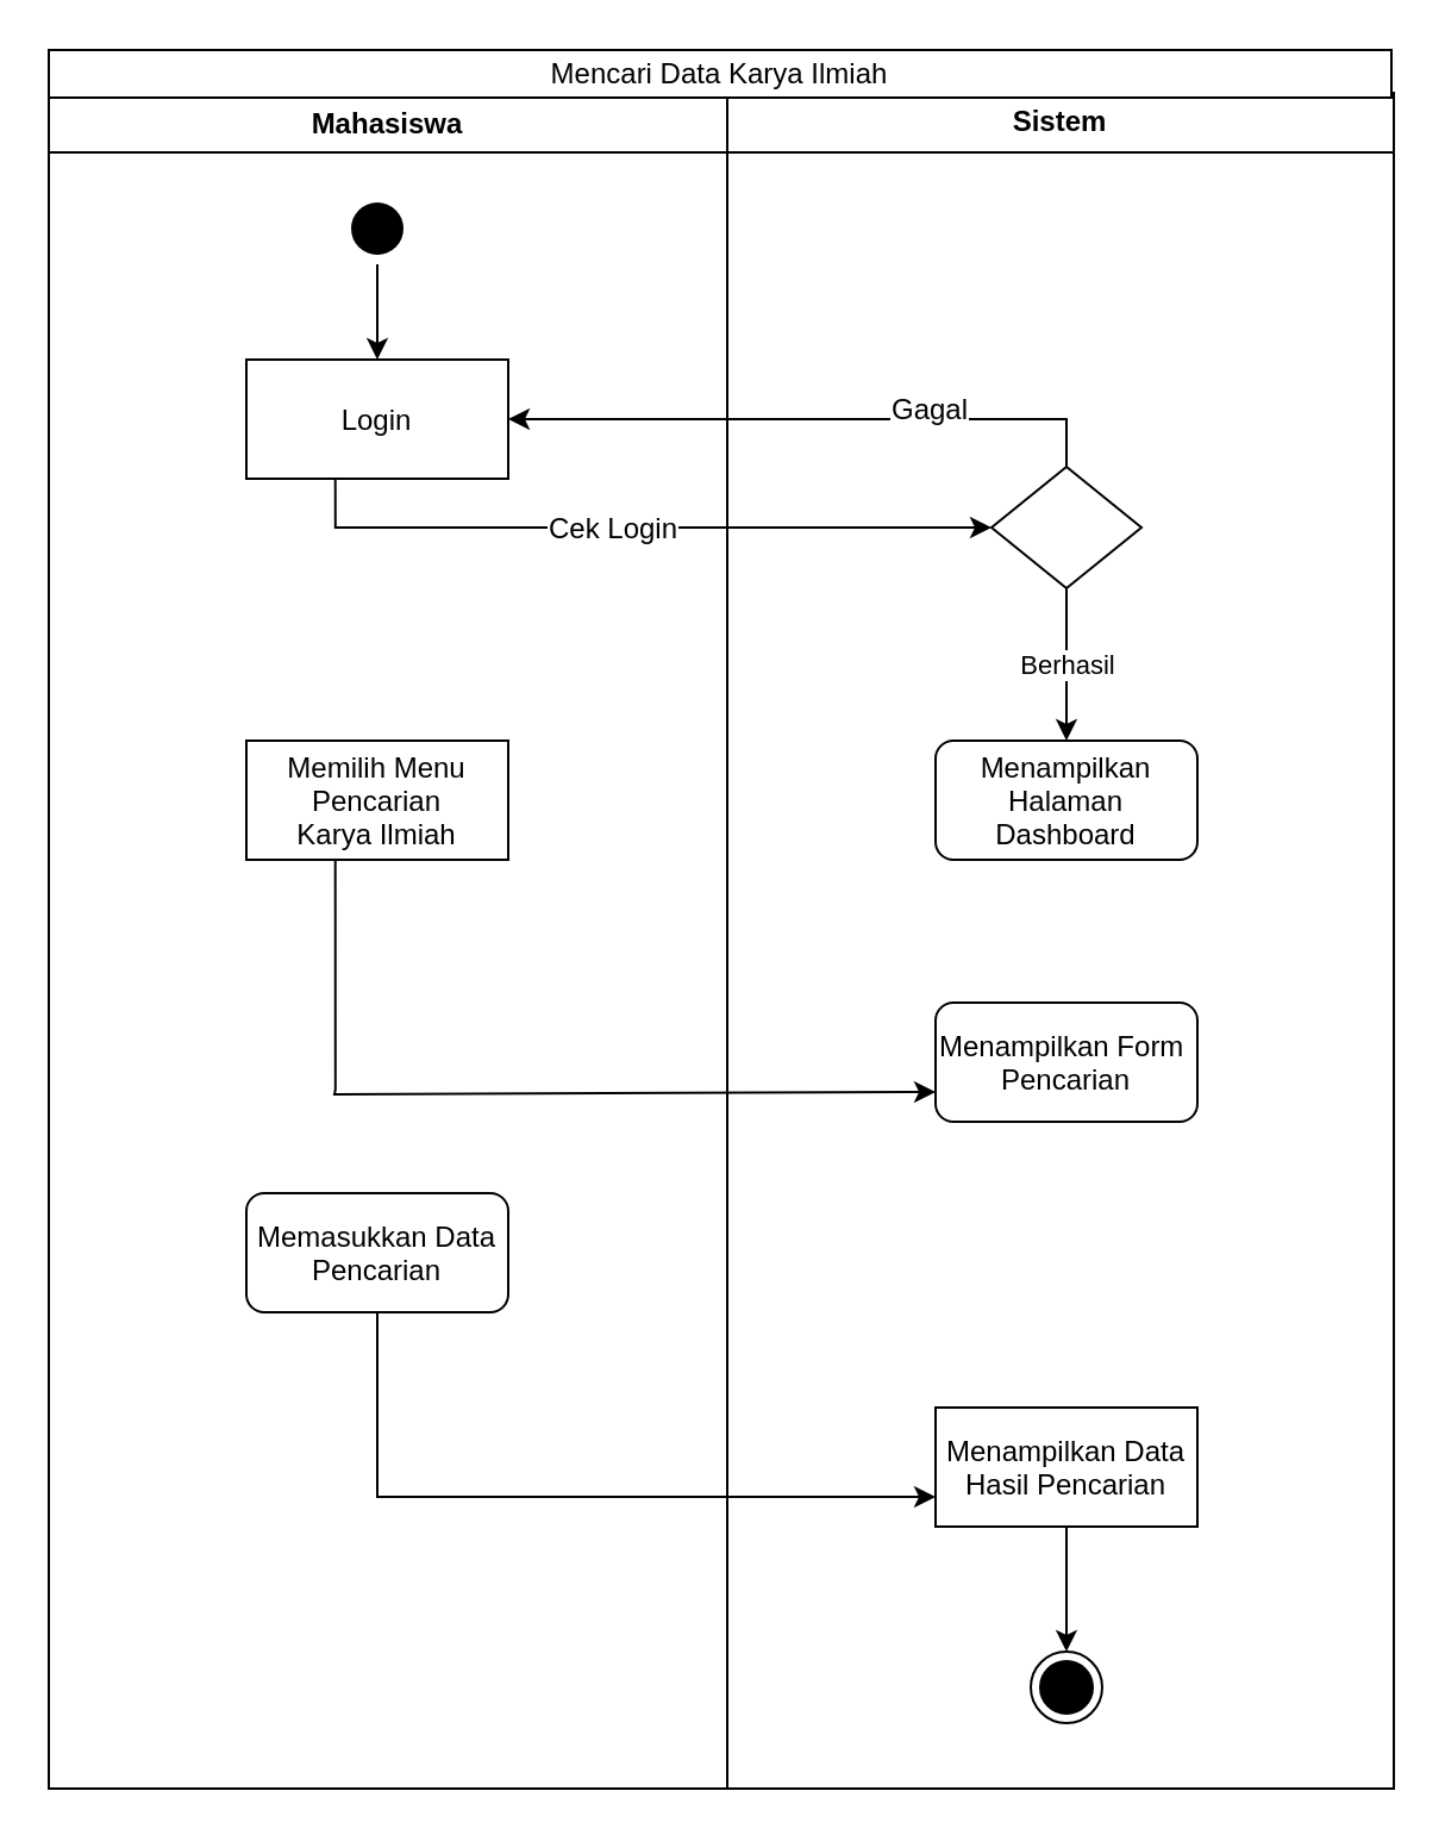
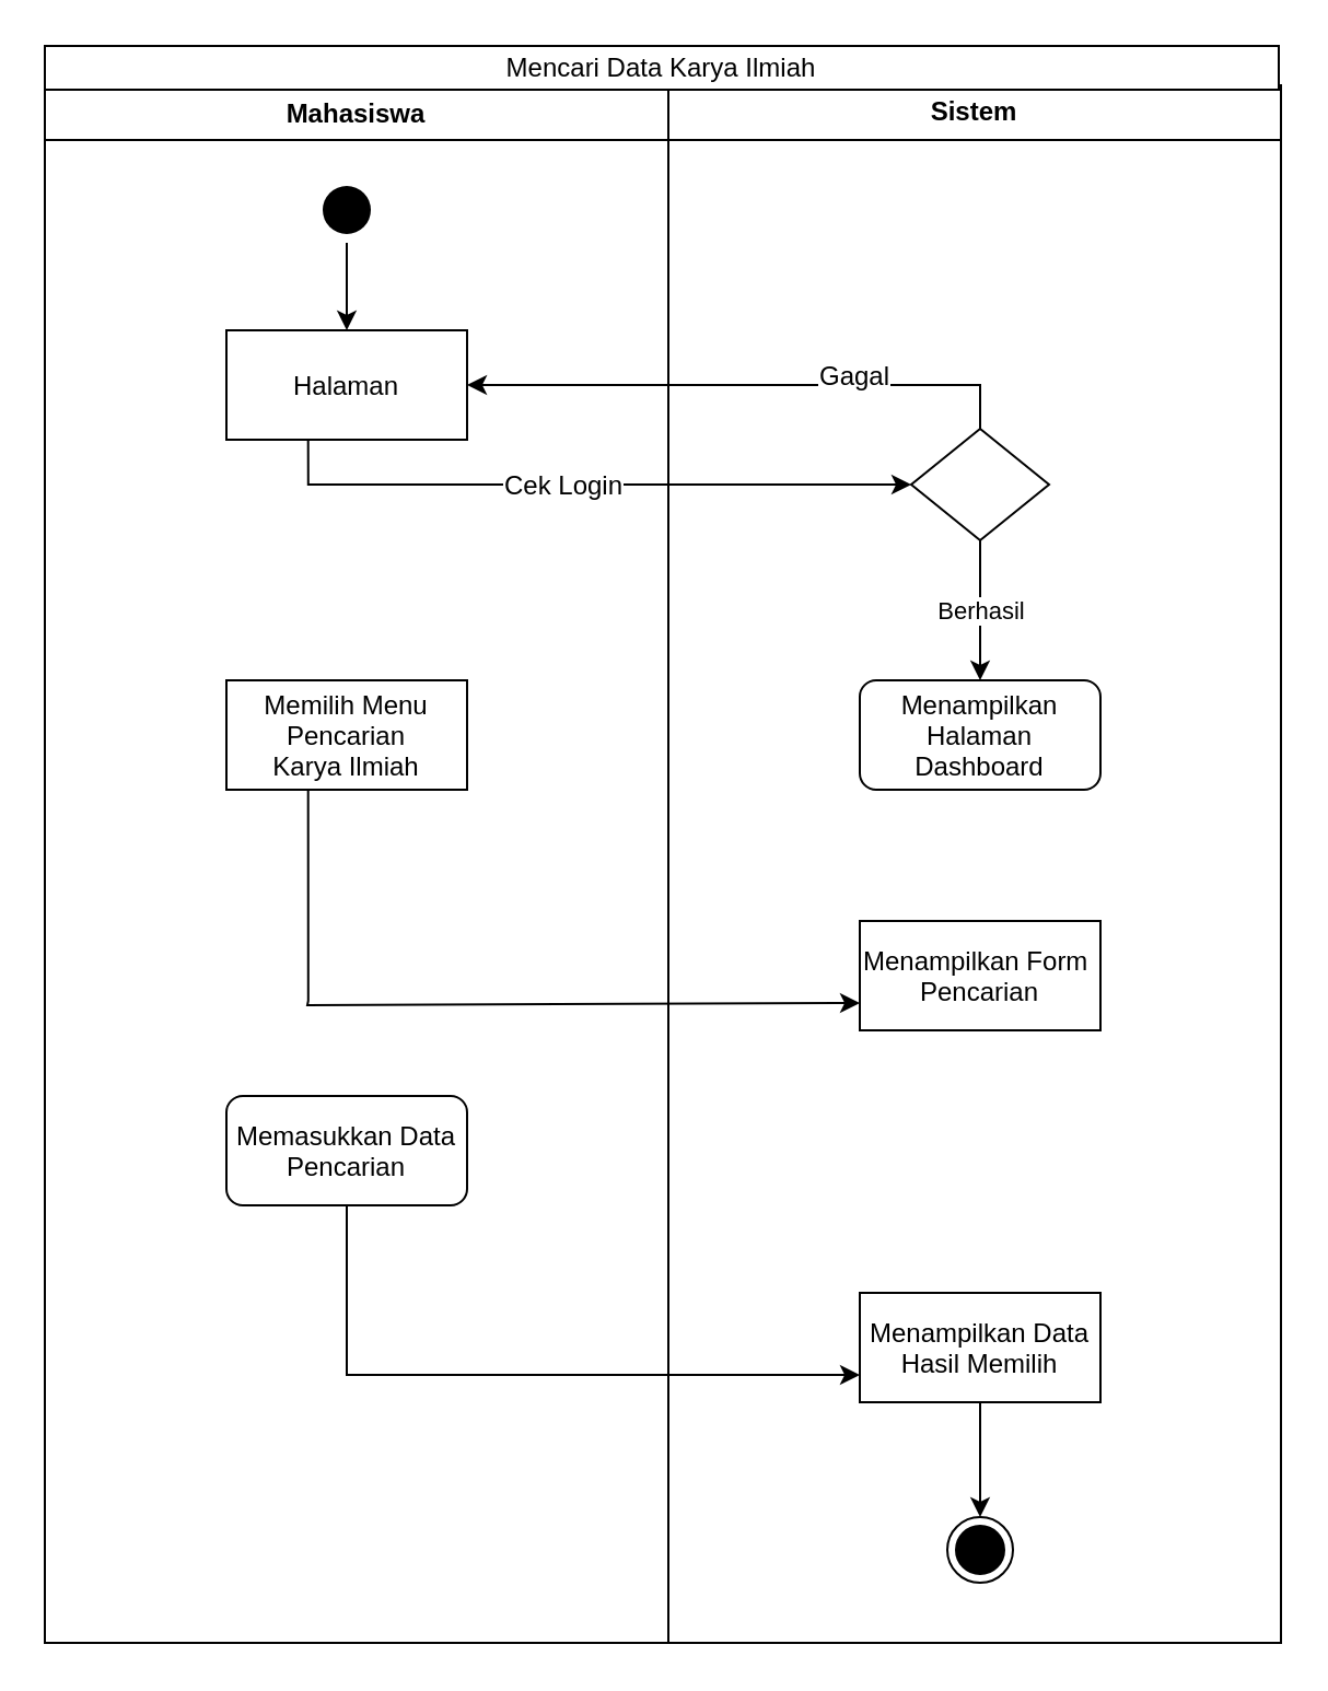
  <mxCell id="0" />
  <mxCell id="1" parent="0" />
  <mxCell id="2" value="Mahasiswa" style="swimlane;whiteSpace=wrap" parent="1" vertex="1"><mxGeometry x="20" y="40.5" width="285" height="710" as="geometry" /></mxCell>
  <mxCell id="3" style="edgeStyle=orthogonalEdgeStyle;rounded=0;orthogonalLoop=1;jettySize=auto;html=1;" edge="1" parent="2" source="4" target="5"><mxGeometry relative="1" as="geometry" /></mxCell>
  <mxCell id="4" value="" style="ellipse;shape=startState;fillColor=#000000;strokeColor=none;" parent="2" vertex="1"><mxGeometry x="123" y="40" width="30" height="30" as="geometry" /></mxCell>
- <mxCell id="5" value="Login" style="" parent="2" vertex="1"><mxGeometry x="83" y="110" width="110" height="50" as="geometry" /></mxCell>
+ <mxCell id="5" value="Halaman" style="" parent="2" vertex="1"><mxGeometry x="83" y="110" width="110" height="50" as="geometry" /></mxCell>
  <mxCell id="6" value="Memilih Menu&#10;Pencarian &#10;Karya Ilmiah" style="" vertex="1" parent="2"><mxGeometry x="83" y="270" width="110" height="50" as="geometry" /></mxCell>
  <mxCell id="7" value="Memasukkan Data &#10;Pencarian" style="rounded=1;" vertex="1" parent="2"><mxGeometry x="83" y="460" width="110" height="50" as="geometry" /></mxCell>
  <mxCell id="8" value="Sistem" style="swimlane;whiteSpace=wrap;startSize=25;" parent="1" vertex="1"><mxGeometry x="305" y="38.5" width="280" height="712" as="geometry" /></mxCell>
  <mxCell id="9" value="Berhasil" style="edgeStyle=orthogonalEdgeStyle;rounded=0;orthogonalLoop=1;jettySize=auto;html=1;entryX=0.5;entryY=0;entryDx=0;entryDy=0;" edge="1" parent="8" source="10" target="11"><mxGeometry relative="1" as="geometry" /></mxCell>
  <mxCell id="10" value="" style="rhombus;" parent="8" vertex="1"><mxGeometry x="111" y="157" width="63" height="51" as="geometry" /></mxCell>
  <mxCell id="11" value="Menampilkan &#10;Halaman &#10;Dashboard" style="rounded=1;" parent="8" vertex="1"><mxGeometry x="87.5" y="272" width="110" height="50" as="geometry" /></mxCell>
- <mxCell id="12" value="Menampilkan Form &#10;Pencarian" style="rounded=1;" vertex="1" parent="8"><mxGeometry x="87.5" y="382" width="110" height="50" as="geometry" /></mxCell>
+ <mxCell id="12" value="Menampilkan Form &#10;Pencarian" style="" vertex="1" parent="8"><mxGeometry x="87.5" y="382" width="110" height="50" as="geometry" /></mxCell>
  <mxCell id="13" style="edgeStyle=orthogonalEdgeStyle;rounded=0;orthogonalLoop=1;jettySize=auto;html=1;entryX=0.5;entryY=0;entryDx=0;entryDy=0;" edge="1" parent="8" source="14" target="15"><mxGeometry relative="1" as="geometry" /></mxCell>
- <mxCell id="14" value="Menampilkan Data&#10;Hasil Pencarian" style="" vertex="1" parent="8"><mxGeometry x="87.5" y="552" width="110" height="50" as="geometry" /></mxCell>
+ <mxCell id="14" value="Menampilkan Data&#10;Hasil Memilih" style="" vertex="1" parent="8"><mxGeometry x="87.5" y="552" width="110" height="50" as="geometry" /></mxCell>
  <mxCell id="15" value="" style="ellipse;html=1;shape=endState;fillColor=#000000;strokeColor=#000000;" vertex="1" parent="8"><mxGeometry x="127.5" y="654.5" width="30" height="30" as="geometry" /></mxCell>
  <mxCell id="16" value="Mencari Data Karya Ilmiah" style="rounded=0;whiteSpace=wrap;html=1;" vertex="1" parent="1"><mxGeometry x="20" y="20.5" width="564" height="20" as="geometry" /></mxCell>
  <mxCell id="17" style="edgeStyle=orthogonalEdgeStyle;rounded=0;orthogonalLoop=1;jettySize=auto;html=1;entryX=0;entryY=0.5;entryDx=0;entryDy=0;" edge="1" parent="1" target="10"><mxGeometry relative="1" as="geometry"><mxPoint x="140.353" y="200.5" as="sourcePoint" /><mxPoint x="410" y="221" as="targetPoint" /><Array as="points"><mxPoint x="141" y="221" /></Array></mxGeometry></mxCell>
  <mxCell id="18" value="Cek Login" style="text;html=1;resizable=0;points=[];align=center;verticalAlign=middle;labelBackgroundColor=#ffffff;" vertex="1" connectable="0" parent="17"><mxGeometry x="0.09" relative="1" as="geometry"><mxPoint x="-24.5" as="offset" /></mxGeometry></mxCell>
  <mxCell id="19" style="edgeStyle=orthogonalEdgeStyle;rounded=0;orthogonalLoop=1;jettySize=auto;html=1;entryX=1;entryY=0.5;entryDx=0;entryDy=0;" edge="1" parent="1" source="10" target="5"><mxGeometry relative="1" as="geometry"><mxPoint x="220" y="175" as="targetPoint" /><Array as="points"><mxPoint x="447" y="175" /></Array></mxGeometry></mxCell>
  <mxCell id="20" value="Gagal" style="text;html=1;resizable=0;points=[];align=center;verticalAlign=middle;labelBackgroundColor=#ffffff;" vertex="1" connectable="0" parent="19"><mxGeometry x="-0.391" y="-4" relative="1" as="geometry"><mxPoint x="-1" as="offset" /></mxGeometry></mxCell>
  <mxCell id="21" style="edgeStyle=orthogonalEdgeStyle;rounded=0;orthogonalLoop=1;jettySize=auto;html=1;entryX=0;entryY=0.75;entryDx=0;entryDy=0;" edge="1" parent="1" target="12"><mxGeometry relative="1" as="geometry"><mxPoint x="140.353" y="360.5" as="sourcePoint" /><mxPoint x="380" y="459" as="targetPoint" /><Array as="points"><mxPoint x="141" y="457" /><mxPoint x="140" y="457" /><mxPoint x="140" y="459" /></Array></mxGeometry></mxCell>
  <mxCell id="22" style="edgeStyle=orthogonalEdgeStyle;rounded=0;orthogonalLoop=1;jettySize=auto;html=1;entryX=0;entryY=0.75;entryDx=0;entryDy=0;" edge="1" parent="1" source="7" target="14"><mxGeometry relative="1" as="geometry"><mxPoint x="380" y="628" as="targetPoint" /><Array as="points"><mxPoint x="158" y="628" /></Array></mxGeometry></mxCell>
